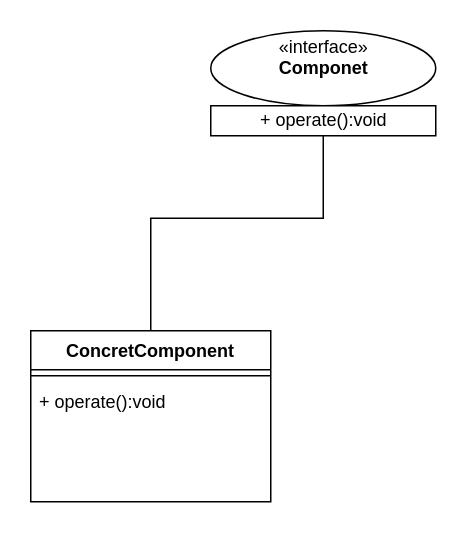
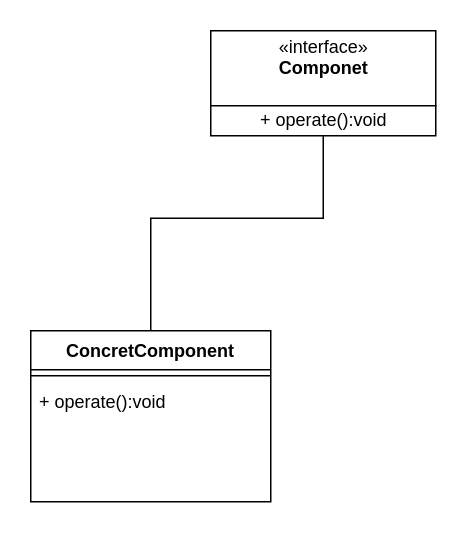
  <mxCell id="0" />
  <mxCell id="1" parent="0" />
  <mxCell id="2" style="edgeStyle=orthogonalEdgeStyle;rounded=0;orthogonalLoop=1;jettySize=auto;html=1;entryX=0.5;entryY=1;entryDx=0;entryDy=0;endArrow=diamond;" edge="1" parent="1" source="3" target="7"><mxGeometry relative="1" as="geometry" /></mxCell>
  <mxCell id="3" value="ConcretComponent" style="swimlane;fontStyle=1;align=center;verticalAlign=top;childLayout=stackLayout;horizontal=1;startSize=26;horizontalStack=0;resizeParent=1;resizeParentMax=0;resizeLast=0;collapsible=1;marginBottom=0;" vertex="1" parent="1"><mxGeometry x="20" y="220" width="160" height="114" as="geometry" /></mxCell>
  <mxCell id="4" value="" style="line;strokeWidth=1;fillColor=none;align=left;verticalAlign=middle;spacingTop=-1;spacingLeft=3;spacingRight=3;rotatable=0;labelPosition=right;points=[];portConstraint=eastwest;" vertex="1" parent="3"><mxGeometry y="26" width="160" height="8" as="geometry" /></mxCell>
  <mxCell id="5" value="+ operate():void" style="text;strokeColor=none;fillColor=none;align=left;verticalAlign=top;spacingLeft=4;spacingRight=4;overflow=hidden;rotatable=0;points=[[0,0.5],[1,0.5]];portConstraint=eastwest;" vertex="1" parent="3"><mxGeometry y="34" width="160" height="80" as="geometry" /></mxCell>
  <mxCell id="6" value="" style="group" vertex="1" connectable="0" parent="1"><mxGeometry x="140" y="20" width="150" height="70" as="geometry" /></mxCell>
- <mxCell id="7" value="«interface»&lt;br&gt;&lt;b&gt;Componet&lt;br&gt;&lt;br&gt;&lt;/b&gt;" style="ellipse;html=1;" vertex="1" parent="6"><mxGeometry width="150" height="50" as="geometry" /></mxCell>
+ <mxCell id="7" value="«interface»&lt;br&gt;&lt;b&gt;Componet&lt;br&gt;&lt;br&gt;&lt;/b&gt;" style="html=1;" vertex="1" parent="6"><mxGeometry width="150" height="50" as="geometry" /></mxCell>
  <mxCell id="8" value="+ operate():void" style="html=1;" vertex="1" parent="6"><mxGeometry y="50" width="150" height="20" as="geometry" /></mxCell>
